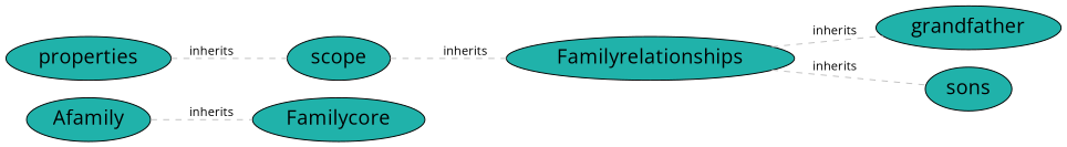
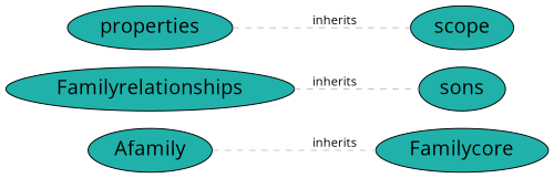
  graph {
    fontname="Open Sans"
    rankdir=LR
    node [fillcolor=lightseagreen fontname="Open Sans" fontsize=20 shape=ellipse style=filled]
    edge [arrowhead=normal arrowsize=3 color=grey dir=backq fontname="Open Sans" fontsize=12 style=dashed]
    n1 [label=Afamily]
    n2 [label=Familycore]
-   n3 [label=grandfather]
    n4 [label=sons]
    n5 [label=properties]
    n6 [label=scope]
    n7 [label=Familyrelationships]
    n1 -- n2 [label=inherits]
    n5 -- n6 [label=inherits]
-   n6 -- n7 [label=inherits]
-   n7 -- n3 [label=inherits]
    n7 -- n4 [label=inherits]
  }
